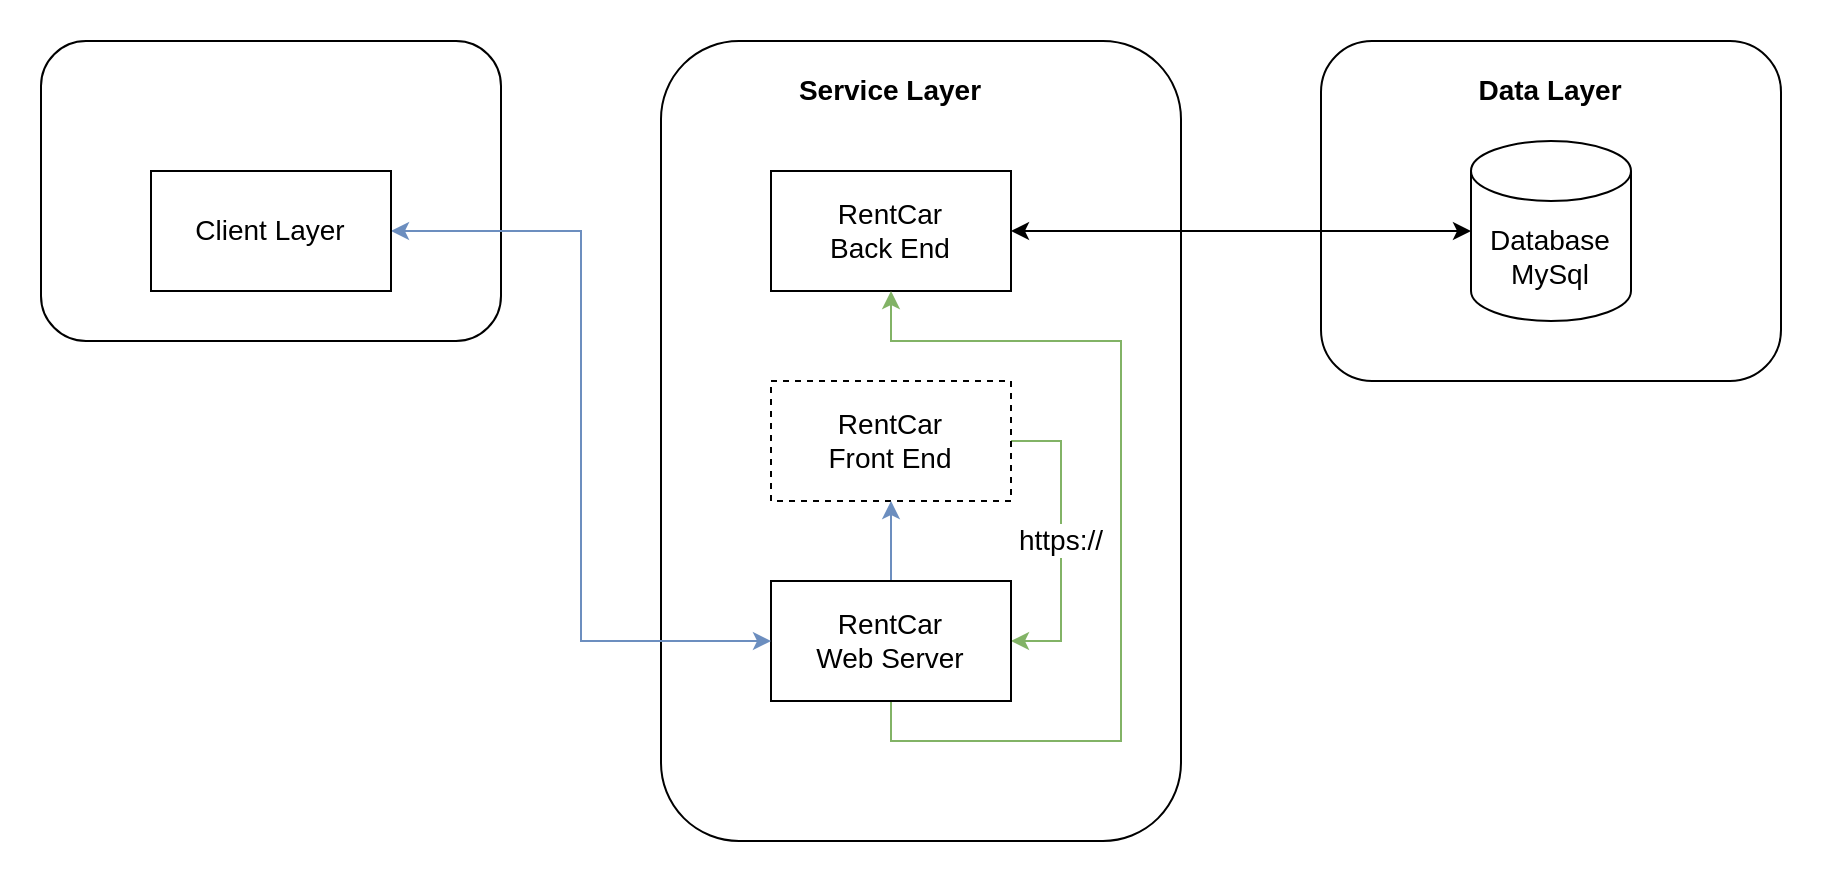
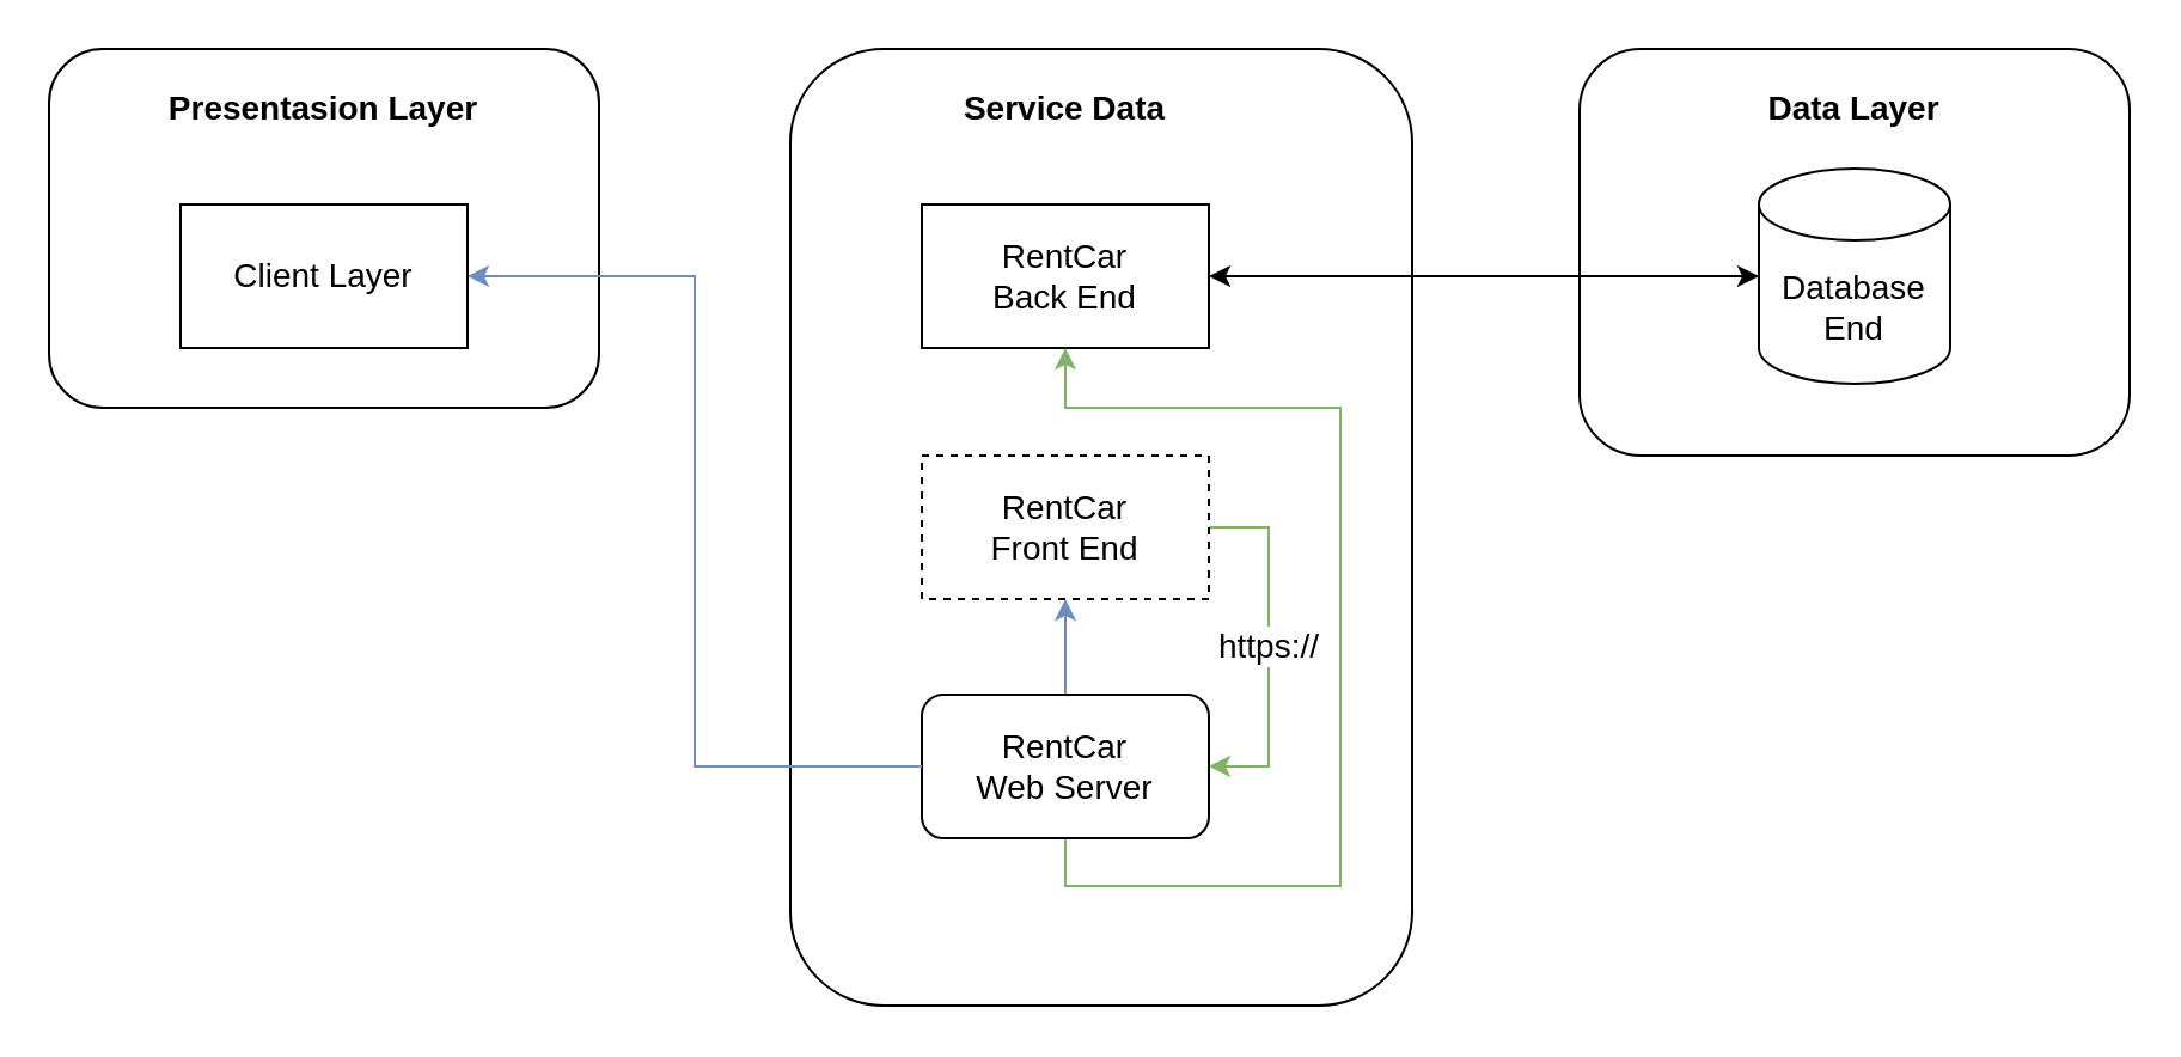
  <mxCell id="0" />
  <mxCell id="1" parent="0" />
  <mxCell id="2" value="" style="rounded=1;whiteSpace=wrap;html=1;" vertex="1" parent="1"><mxGeometry x="20" y="20" width="230" height="150" as="geometry" /></mxCell>
  <mxCell id="3" value="" style="rounded=1;whiteSpace=wrap;html=1;" vertex="1" parent="1"><mxGeometry x="330" y="20" width="260" height="400" as="geometry" /></mxCell>
  <mxCell id="4" value="" style="rounded=1;whiteSpace=wrap;html=1;" vertex="1" parent="1"><mxGeometry x="660" y="20" width="230" height="170" as="geometry" /></mxCell>
- <mxCell id="6" value="Service Layer" style="text;html=1;strokeColor=none;fillColor=none;align=center;verticalAlign=middle;whiteSpace=wrap;rounded=0;fontStyle=1;fontSize=14;" vertex="1" parent="1"><mxGeometry x="350" y="30" width="190" height="30" as="geometry" /></mxCell>
+ <mxCell id="5" value="Presentasion Layer" style="text;html=1;strokeColor=none;fillColor=none;align=center;verticalAlign=middle;whiteSpace=wrap;rounded=0;fontStyle=1;fontSize=14;" vertex="1" parent="1"><mxGeometry x="40" y="30" width="190" height="30" as="geometry" /></mxCell>
+ <mxCell id="6" value="Service Data" style="text;html=1;strokeColor=none;fillColor=none;align=center;verticalAlign=middle;whiteSpace=wrap;rounded=0;fontStyle=1;fontSize=14;" vertex="1" parent="1"><mxGeometry x="350" y="30" width="190" height="30" as="geometry" /></mxCell>
  <mxCell id="7" value="Data Layer" style="text;html=1;strokeColor=none;fillColor=none;align=center;verticalAlign=middle;whiteSpace=wrap;rounded=0;fontStyle=1;fontSize=14;" vertex="1" parent="1"><mxGeometry x="680" y="30" width="190" height="30" as="geometry" /></mxCell>
- <mxCell id="8" value="Database&lt;br&gt;MySql" style="shape=cylinder3;whiteSpace=wrap;html=1;boundedLbl=1;backgroundOutline=1;size=15;fontSize=14;" vertex="1" parent="1"><mxGeometry x="735" y="70" width="80" height="90" as="geometry" /></mxCell>
+ <mxCell id="8" value="Database&lt;br&gt;End" style="shape=cylinder3;whiteSpace=wrap;html=1;boundedLbl=1;backgroundOutline=1;size=15;fontSize=14;" vertex="1" parent="1"><mxGeometry x="735" y="70" width="80" height="90" as="geometry" /></mxCell>
  <mxCell id="9" value="https://" style="edgeStyle=orthogonalEdgeStyle;rounded=0;orthogonalLoop=1;jettySize=auto;html=1;entryX=1;entryY=0.5;entryDx=0;entryDy=0;fontSize=14;startArrow=none;startFill=0;fillColor=#d5e8d4;strokeColor=#82b366;" edge="1" parent="1" source="10" target="15"><mxGeometry relative="1" as="geometry"><Array as="points"><mxPoint x="530" y="220" /><mxPoint x="530" y="320" /></Array></mxGeometry></mxCell>
  <mxCell id="10" value="RentCar&lt;br&gt;Front End" style="rounded=0;whiteSpace=wrap;html=1;fontSize=14;dashed=1;" vertex="1" parent="1"><mxGeometry x="385" y="190" width="120" height="60" as="geometry" /></mxCell>
  <mxCell id="11" style="edgeStyle=orthogonalEdgeStyle;rounded=0;orthogonalLoop=1;jettySize=auto;html=1;entryX=0;entryY=0.5;entryDx=0;entryDy=0;entryPerimeter=0;fontSize=14;startArrow=classic;startFill=1;" edge="1" parent="1" source="12" target="8"><mxGeometry relative="1" as="geometry" /></mxCell>
  <mxCell id="12" value="RentCar&lt;br&gt;Back End" style="rounded=0;whiteSpace=wrap;html=1;fontSize=14;" vertex="1" parent="1"><mxGeometry x="385" y="85" width="120" height="60" as="geometry" /></mxCell>
  <mxCell id="13" style="edgeStyle=orthogonalEdgeStyle;rounded=0;orthogonalLoop=1;jettySize=auto;html=1;entryX=0.5;entryY=1;entryDx=0;entryDy=0;fontSize=14;startArrow=none;startFill=0;fillColor=#d5e8d4;strokeColor=#82b366;" edge="1" parent="1" source="15" target="12"><mxGeometry relative="1" as="geometry"><Array as="points"><mxPoint x="445" y="370" /><mxPoint x="560" y="370" /><mxPoint x="560" y="170" /><mxPoint x="445" y="170" /></Array></mxGeometry></mxCell>
  <mxCell id="14" style="edgeStyle=orthogonalEdgeStyle;rounded=0;orthogonalLoop=1;jettySize=auto;html=1;fontSize=14;startArrow=none;startFill=0;fillColor=#dae8fc;strokeColor=#6c8ebf;" edge="1" parent="1" source="15" target="10"><mxGeometry relative="1" as="geometry" /></mxCell>
- <mxCell id="15" value="RentCar&lt;br&gt;Web Server" style="rounded=0;whiteSpace=wrap;html=1;fontSize=14;" vertex="1" parent="1"><mxGeometry x="385" y="290" width="120" height="60" as="geometry" /></mxCell>
- <mxCell id="16" style="edgeStyle=orthogonalEdgeStyle;rounded=0;orthogonalLoop=1;jettySize=auto;html=1;entryX=0;entryY=0.5;entryDx=0;entryDy=0;fontSize=14;startArrow=classic;startFill=1;fillColor=#dae8fc;strokeColor=#6c8ebf;" edge="1" parent="1" source="17" target="15"><mxGeometry relative="1" as="geometry" /></mxCell>
+ <mxCell id="15" value="RentCar&lt;br&gt;Web Server" style="whiteSpace=wrap;html=1;fontSize=14;rounded=1;" vertex="1" parent="1"><mxGeometry x="385" y="290" width="120" height="60" as="geometry" /></mxCell>
+ <mxCell id="16" style="edgeStyle=orthogonalEdgeStyle;rounded=0;orthogonalLoop=1;jettySize=auto;html=1;entryX=0;entryY=0.5;entryDx=0;entryDy=0;fontSize=14;startArrow=classic;startFill=1;fillColor=#dae8fc;strokeColor=#6c8ebf;endArrow=none;" edge="1" parent="1" source="17" target="15"><mxGeometry relative="1" as="geometry" /></mxCell>
  <mxCell id="17" value="Client Layer" style="rounded=0;whiteSpace=wrap;html=1;fontSize=14;" vertex="1" parent="1"><mxGeometry x="75" y="85" width="120" height="60" as="geometry" /></mxCell>
